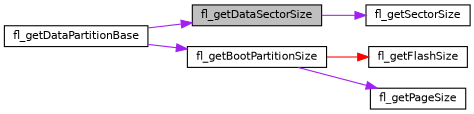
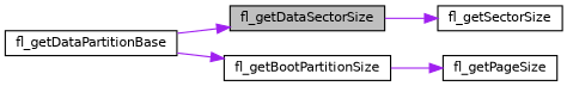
  digraph {
    rankdir=LR
    node [color=black fillcolor=white fontname=Helvetica fontsize=10 shape=record style=filled]
    edge [color=purple fontname=Helvetica fontsize=10 labelfontname=Helvetica labelfontsize=10 style=solid]
    n1 [fillcolor=grey75 fontcolor=black height=0.2 label=fl_getDataSectorSize width=0.4]
    n2 [height=0.2 label=fl_getSectorSize width=0.4]
    n3 [height=0.2 label=fl_getDataPartitionBase width=0.4]
    n4 [height=0.2 label=fl_getBootPartitionSize width=0.4]
-   n5 [height=0.2 label=fl_getFlashSize width=0.4]
    n6 [height=0.2 label=fl_getPageSize width=0.4]
    n1 -> n2
    n3 -> n1
    n3 -> n4
-   n4 -> n5 [color=red]
    n4 -> n6
  }
